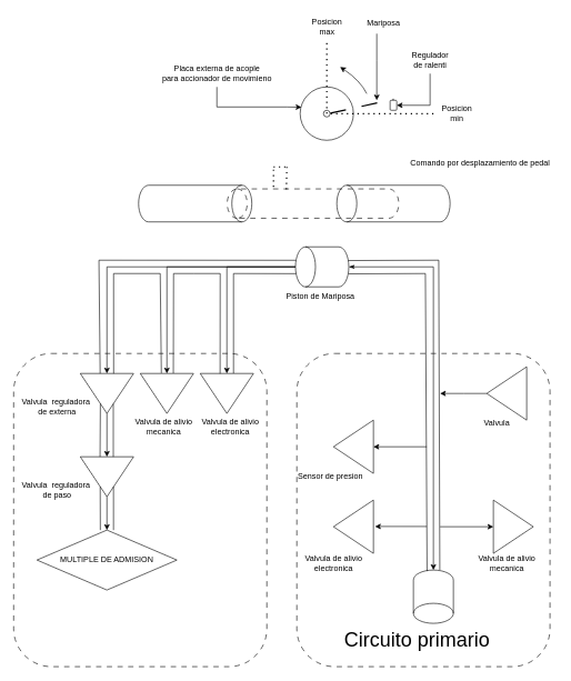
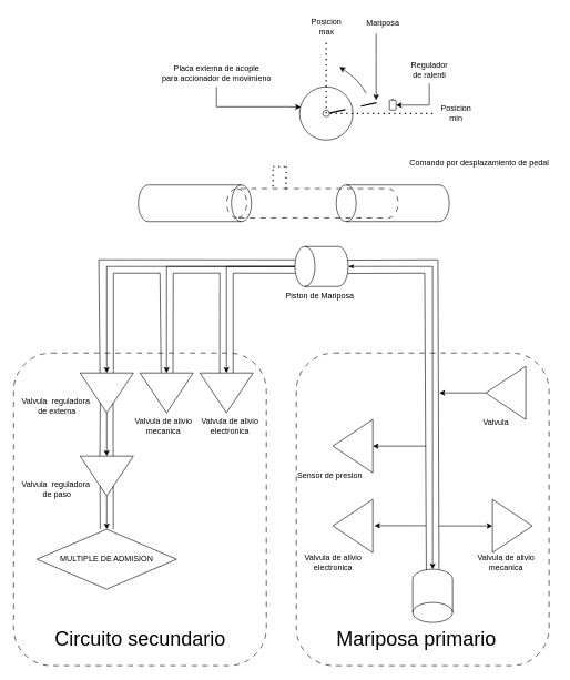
  <mxCell id="0" />
  <mxCell id="1" parent="0" />
  <mxCell id="2" value="" style="rounded=1;whiteSpace=wrap;html=1;fillColor=none;dashed=1;dashPattern=8 8;" vertex="1" parent="1"><mxGeometry x="445" y="530" width="380" height="470" as="geometry" /></mxCell>
  <mxCell id="3" value="" style="rounded=1;whiteSpace=wrap;html=1;fillColor=none;dashed=1;dashPattern=8 8;" vertex="1" parent="1"><mxGeometry x="20" y="530" width="380" height="470" as="geometry" /></mxCell>
  <mxCell id="4" value="" style="ellipse;whiteSpace=wrap;html=1;aspect=fixed;" vertex="1" parent="1"><mxGeometry x="450" y="130" width="80" height="80" as="geometry" /></mxCell>
  <mxCell id="5" value="" style="ellipse;whiteSpace=wrap;html=1;aspect=fixed;" vertex="1" parent="1"><mxGeometry x="485" y="165" width="10" height="10" as="geometry" /></mxCell>
  <mxCell id="6" value="" style="endArrow=none;dashed=1;html=1;dashPattern=12 12;strokeWidth=2;rounded=0;entryX=0.532;entryY=-0.095;entryDx=0;entryDy=0;entryPerimeter=0;exitX=1.025;exitY=0.437;exitDx=0;exitDy=0;exitPerimeter=0;" edge="1" parent="1" source="5" target="15"><mxGeometry width="50" height="50" relative="1" as="geometry"><mxPoint x="495" y="170" as="sourcePoint" /><mxPoint x="575" y="152.5" as="targetPoint" /></mxGeometry></mxCell>
  <mxCell id="7" value="" style="curved=1;endArrow=classic;html=1;rounded=0;" edge="1" parent="1"><mxGeometry width="50" height="50" relative="1" as="geometry"><mxPoint x="550" y="140" as="sourcePoint" /><mxPoint x="510" y="100" as="targetPoint" /><Array as="points"><mxPoint x="540" y="120" /></Array></mxGeometry></mxCell>
  <mxCell id="8" value="" style="endArrow=none;dashed=1;html=1;dashPattern=1 3;strokeWidth=2;rounded=0;" edge="1" parent="1"><mxGeometry width="50" height="50" relative="1" as="geometry"><mxPoint x="650" y="170" as="sourcePoint" /><mxPoint x="490" y="60" as="targetPoint" /><Array as="points"><mxPoint x="490" y="170" /></Array></mxGeometry></mxCell>
  <mxCell id="9" style="edgeStyle=orthogonalEdgeStyle;rounded=0;orthogonalLoop=1;jettySize=auto;html=1;" edge="1" parent="1" source="10"><mxGeometry relative="1" as="geometry"><mxPoint x="565" y="150" as="targetPoint" /><Array as="points"><mxPoint x="565" y="90" /><mxPoint x="565" y="90" /></Array></mxGeometry></mxCell>
  <mxCell id="10" value="Mariposa" style="text;html=1;align=center;verticalAlign=middle;resizable=0;points=[];autosize=1;strokeColor=none;fillColor=none;" vertex="1" parent="1"><mxGeometry x="540" y="20" width="70" height="30" as="geometry" /></mxCell>
  <mxCell id="11" value="Posicion&lt;div&gt;max&lt;/div&gt;" style="text;html=1;align=center;verticalAlign=middle;resizable=0;points=[];autosize=1;strokeColor=none;fillColor=none;" vertex="1" parent="1"><mxGeometry x="455" y="20" width="70" height="40" as="geometry" /></mxCell>
  <mxCell id="12" value="Posicion&lt;div&gt;min&lt;/div&gt;" style="text;html=1;align=center;verticalAlign=middle;resizable=0;points=[];autosize=1;strokeColor=none;fillColor=none;" vertex="1" parent="1"><mxGeometry x="650" y="150" width="70" height="40" as="geometry" /></mxCell>
  <mxCell id="13" value="Placa externa de acople&lt;br&gt;para accionador de movimieno" style="text;html=1;align=center;verticalAlign=middle;resizable=0;points=[];autosize=1;strokeColor=none;fillColor=none;" vertex="1" parent="1"><mxGeometry x="230" y="90" width="190" height="40" as="geometry" /></mxCell>
  <mxCell id="14" style="edgeStyle=orthogonalEdgeStyle;rounded=0;orthogonalLoop=1;jettySize=auto;html=1;entryX=0.025;entryY=0.381;entryDx=0;entryDy=0;entryPerimeter=0;" edge="1" parent="1" source="13" target="4"><mxGeometry relative="1" as="geometry"><Array as="points"><mxPoint x="325" y="160" /><mxPoint x="430" y="160" /></Array></mxGeometry></mxCell>
  <mxCell id="15" value="" style="rounded=1;whiteSpace=wrap;html=1;" vertex="1" parent="1"><mxGeometry x="585" y="150" width="10" height="15" as="geometry" /></mxCell>
  <mxCell id="16" style="edgeStyle=orthogonalEdgeStyle;rounded=0;orthogonalLoop=1;jettySize=auto;html=1;entryX=1;entryY=0.5;entryDx=0;entryDy=0;" edge="1" parent="1" source="17" target="15"><mxGeometry relative="1" as="geometry"><Array as="points"><mxPoint x="645" y="158" /></Array></mxGeometry></mxCell>
- <mxCell id="17" value="Regulador&lt;br&gt;de ralenti" style="text;html=1;align=center;verticalAlign=middle;resizable=0;points=[];autosize=1;strokeColor=none;fillColor=none;" vertex="1" parent="1"><mxGeometry x="605" y="70" width="80" height="40" as="geometry" /></mxCell>
+ <mxCell id="17" value="Regulador&lt;br&gt;de ralenti" style="text;html=1;align=center;verticalAlign=middle;resizable=0;points=[];autosize=1;strokeColor=none;fillColor=none;" vertex="1" parent="1"><mxGeometry x="605" y="85" width="80" height="40" as="geometry" /></mxCell>
  <mxCell id="18" style="edgeStyle=orthogonalEdgeStyle;rounded=0;orthogonalLoop=1;jettySize=auto;html=1;entryX=0;entryY=0.5;entryDx=0;entryDy=0;" edge="1" parent="1" source="21" target="42"><mxGeometry relative="1" as="geometry" /></mxCell>
  <mxCell id="19" style="edgeStyle=orthogonalEdgeStyle;rounded=0;orthogonalLoop=1;jettySize=auto;html=1;entryX=0;entryY=0.5;entryDx=0;entryDy=0;" edge="1" parent="1" source="21" target="40"><mxGeometry relative="1" as="geometry" /></mxCell>
  <mxCell id="20" style="edgeStyle=orthogonalEdgeStyle;rounded=0;orthogonalLoop=1;jettySize=auto;html=1;entryX=0;entryY=0.5;entryDx=0;entryDy=0;" edge="1" parent="1" source="21" target="66"><mxGeometry relative="1" as="geometry" /></mxCell>
  <mxCell id="21" value="" style="shape=cylinder3;whiteSpace=wrap;html=1;boundedLbl=1;backgroundOutline=1;size=15;rotation=-90;" vertex="1" parent="1"><mxGeometry x="453" y="360" width="60" height="80" as="geometry" /></mxCell>
  <mxCell id="22" value="" style="shape=cylinder3;whiteSpace=wrap;html=1;boundedLbl=1;backgroundOutline=1;size=15;rotation=-180;" vertex="1" parent="1"><mxGeometry x="620" y="855" width="60" height="80" as="geometry" /></mxCell>
  <mxCell id="23" value="" style="endArrow=none;html=1;rounded=0;entryX=0.326;entryY=0.995;entryDx=0;entryDy=0;entryPerimeter=0;exitX=0.659;exitY=0.98;exitDx=0;exitDy=0;exitPerimeter=0;" edge="1" parent="1" source="22" target="21"><mxGeometry width="50" height="50" relative="1" as="geometry"><mxPoint x="638" y="548" as="sourcePoint" /><mxPoint x="668" y="470" as="targetPoint" /><Array as="points"><mxPoint x="638" y="410" /></Array></mxGeometry></mxCell>
  <mxCell id="24" value="" style="endArrow=none;html=1;rounded=0;exitX=0.34;exitY=1.003;exitDx=0;exitDy=0;exitPerimeter=0;entryX=0.658;entryY=0.992;entryDx=0;entryDy=0;entryPerimeter=0;" edge="1" parent="1" source="22" target="21"><mxGeometry width="50" height="50" relative="1" as="geometry"><mxPoint x="638" y="538" as="sourcePoint" /><mxPoint x="563" y="400" as="targetPoint" /><Array as="points"><mxPoint x="658" y="390" /></Array></mxGeometry></mxCell>
  <mxCell id="25" style="edgeStyle=orthogonalEdgeStyle;rounded=0;orthogonalLoop=1;jettySize=auto;html=1;entryX=0.5;entryY=1;entryDx=0;entryDy=0;entryPerimeter=0;startArrow=classicThin;startFill=1;" edge="1" parent="1" source="21" target="22"><mxGeometry relative="1" as="geometry" /></mxCell>
  <mxCell id="26" value="Piston de Mariposa" style="text;html=1;align=center;verticalAlign=middle;resizable=0;points=[];autosize=1;strokeColor=none;fillColor=none;" vertex="1" parent="1"><mxGeometry x="415" y="430" width="130" height="30" as="geometry" /></mxCell>
  <mxCell id="27" value="" style="triangle;whiteSpace=wrap;html=1;rotation=-180;" vertex="1" parent="1"><mxGeometry x="500" y="630" width="60" height="80" as="geometry" /></mxCell>
  <mxCell id="28" value="" style="endArrow=classic;html=1;rounded=0;entryX=0;entryY=0.5;entryDx=0;entryDy=0;" edge="1" parent="1" target="27"><mxGeometry width="50" height="50" relative="1" as="geometry"><mxPoint x="640" y="670" as="sourcePoint" /><mxPoint x="630" y="700" as="targetPoint" /></mxGeometry></mxCell>
  <mxCell id="29" value="Valvula de alivio&lt;br&gt;electronica" style="text;html=1;align=center;verticalAlign=middle;resizable=0;points=[];autosize=1;strokeColor=none;fillColor=none;" vertex="1" parent="1"><mxGeometry x="445" y="825" width="110" height="40" as="geometry" /></mxCell>
  <mxCell id="30" style="edgeStyle=orthogonalEdgeStyle;rounded=0;orthogonalLoop=1;jettySize=auto;html=1;" edge="1" parent="1" source="31"><mxGeometry relative="1" as="geometry"><mxPoint x="660" y="590" as="targetPoint" /></mxGeometry></mxCell>
  <mxCell id="31" value="" style="triangle;whiteSpace=wrap;html=1;rotation=-180;" vertex="1" parent="1"><mxGeometry x="730" y="550" width="60" height="80" as="geometry" /></mxCell>
  <mxCell id="32" value="Valvula" style="text;html=1;align=center;verticalAlign=middle;resizable=0;points=[];autosize=1;strokeColor=none;fillColor=none;" vertex="1" parent="1"><mxGeometry x="705" y="620" width="80" height="30" as="geometry" /></mxCell>
  <mxCell id="33" value="" style="triangle;whiteSpace=wrap;html=1;rotation=-180;" vertex="1" parent="1"><mxGeometry x="500" y="750" width="60" height="80" as="geometry" /></mxCell>
  <mxCell id="34" value="" style="endArrow=classic;html=1;rounded=0;entryX=-0.04;entryY=0.505;entryDx=0;entryDy=0;entryPerimeter=0;" edge="1" parent="1" target="33"><mxGeometry width="50" height="50" relative="1" as="geometry"><mxPoint x="640" y="789.66" as="sourcePoint" /><mxPoint x="580" y="790" as="targetPoint" /></mxGeometry></mxCell>
  <mxCell id="35" value="Sensor de presion" style="text;html=1;align=center;verticalAlign=middle;resizable=0;points=[];autosize=1;strokeColor=none;fillColor=none;" vertex="1" parent="1"><mxGeometry x="435" y="700" width="120" height="30" as="geometry" /></mxCell>
  <mxCell id="36" value="Valvula de alivio&lt;br&gt;mecanica" style="text;html=1;align=center;verticalAlign=middle;resizable=0;points=[];autosize=1;strokeColor=none;fillColor=none;" vertex="1" parent="1"><mxGeometry x="705" y="825" width="110" height="40" as="geometry" /></mxCell>
  <mxCell id="37" value="" style="triangle;whiteSpace=wrap;html=1;" vertex="1" parent="1"><mxGeometry x="740" y="750" width="60" height="80" as="geometry" /></mxCell>
  <mxCell id="38" value="" style="endArrow=classic;html=1;rounded=0;entryX=0;entryY=0.5;entryDx=0;entryDy=0;" edge="1" parent="1" target="37"><mxGeometry width="50" height="50" relative="1" as="geometry"><mxPoint x="660" y="790" as="sourcePoint" /><mxPoint x="720" y="780" as="targetPoint" /></mxGeometry></mxCell>
  <mxCell id="39" value="MULTIPLE DE ADMISION" style="rhombus;whiteSpace=wrap;html=1;" vertex="1" parent="1"><mxGeometry x="55" y="795" width="210" height="90" as="geometry" /></mxCell>
  <mxCell id="40" value="" style="triangle;whiteSpace=wrap;html=1;rotation=90;" vertex="1" parent="1"><mxGeometry x="310" y="550" width="60" height="80" as="geometry" /></mxCell>
  <mxCell id="41" value="" style="edgeStyle=orthogonalEdgeStyle;rounded=0;orthogonalLoop=1;jettySize=auto;html=1;" edge="1" parent="1" source="53" target="39"><mxGeometry relative="1" as="geometry" /></mxCell>
  <mxCell id="42" value="" style="triangle;whiteSpace=wrap;html=1;rotation=90;" vertex="1" parent="1"><mxGeometry x="130" y="550" width="60" height="80" as="geometry" /></mxCell>
  <mxCell id="43" value="Valvula de alivio&lt;br&gt;electronica" style="text;html=1;align=center;verticalAlign=middle;resizable=0;points=[];autosize=1;strokeColor=none;fillColor=none;" vertex="1" parent="1"><mxGeometry x="290" y="620" width="110" height="40" as="geometry" /></mxCell>
  <mxCell id="44" value="Valvula&amp;nbsp; reguladora&amp;nbsp;&lt;br&gt;de externa" style="text;html=1;align=center;verticalAlign=middle;resizable=0;points=[];autosize=1;strokeColor=none;fillColor=none;" vertex="1" parent="1"><mxGeometry x="20" y="590" width="130" height="40" as="geometry" /></mxCell>
  <mxCell id="45" value="" style="endArrow=none;html=1;rounded=0;entryX=0.665;entryY=0.007;entryDx=0;entryDy=0;entryPerimeter=0;exitX=0.001;exitY=0.627;exitDx=0;exitDy=0;exitPerimeter=0;" edge="1" parent="1" source="42" target="21"><mxGeometry width="50" height="50" relative="1" as="geometry"><mxPoint x="198" y="410" as="sourcePoint" /><mxPoint x="478" y="390" as="targetPoint" /><Array as="points"><mxPoint x="148" y="390" /></Array></mxGeometry></mxCell>
  <mxCell id="46" value="" style="endArrow=none;html=1;rounded=0;exitX=0.002;exitY=0.374;exitDx=0;exitDy=0;exitPerimeter=0;" edge="1" parent="1" source="42"><mxGeometry width="50" height="50" relative="1" as="geometry"><mxPoint x="228" y="470" as="sourcePoint" /><mxPoint x="170" y="410" as="targetPoint" /><Array as="points"><mxPoint x="170" y="410" /></Array></mxGeometry></mxCell>
  <mxCell id="47" value="" style="endArrow=none;html=1;rounded=0;exitX=-0.002;exitY=0.379;exitDx=0;exitDy=0;exitPerimeter=0;" edge="1" parent="1" source="66"><mxGeometry width="50" height="50" relative="1" as="geometry"><mxPoint x="300.08" y="589.34" as="sourcePoint" /><mxPoint x="290" y="410" as="targetPoint" /><Array as="points"><mxPoint x="260" y="410" /></Array></mxGeometry></mxCell>
  <mxCell id="48" value="" style="endArrow=none;html=1;rounded=0;entryX=0.33;entryY=0.01;entryDx=0;entryDy=0;entryPerimeter=0;" edge="1" parent="1" target="21"><mxGeometry width="50" height="50" relative="1" as="geometry"><mxPoint x="350" y="410" as="sourcePoint" /><mxPoint x="341" y="420" as="targetPoint" /></mxGeometry></mxCell>
  <mxCell id="49" value="" style="endArrow=none;html=1;rounded=0;exitX=-0.003;exitY=0.375;exitDx=0;exitDy=0;exitPerimeter=0;" edge="1" parent="1" source="40"><mxGeometry width="50" height="50" relative="1" as="geometry"><mxPoint x="368" y="470" as="sourcePoint" /><mxPoint x="350" y="410" as="targetPoint" /></mxGeometry></mxCell>
  <mxCell id="50" value="" style="endArrow=none;html=1;rounded=0;entryX=0.757;entryY=0.623;entryDx=0;entryDy=0;entryPerimeter=0;exitX=0.017;exitY=0.629;exitDx=0;exitDy=0;exitPerimeter=0;" edge="1" parent="1" source="53" target="42"><mxGeometry width="50" height="50" relative="1" as="geometry"><mxPoint x="150" y="680" as="sourcePoint" /><mxPoint x="210" y="620" as="targetPoint" /></mxGeometry></mxCell>
  <mxCell id="51" value="" style="endArrow=none;html=1;rounded=0;exitX=0.023;exitY=0.38;exitDx=0;exitDy=0;exitPerimeter=0;entryX=0.758;entryY=0.38;entryDx=0;entryDy=0;entryPerimeter=0;" edge="1" parent="1" source="53" target="42"><mxGeometry width="50" height="50" relative="1" as="geometry"><mxPoint x="200" y="670" as="sourcePoint" /><mxPoint x="250" y="620" as="targetPoint" /></mxGeometry></mxCell>
  <mxCell id="52" value="" style="edgeStyle=orthogonalEdgeStyle;rounded=0;orthogonalLoop=1;jettySize=auto;html=1;" edge="1" parent="1" source="42" target="53"><mxGeometry relative="1" as="geometry"><mxPoint x="160" y="620" as="sourcePoint" /><mxPoint x="160" y="785" as="targetPoint" /></mxGeometry></mxCell>
  <mxCell id="53" value="" style="triangle;whiteSpace=wrap;html=1;rotation=90;" vertex="1" parent="1"><mxGeometry x="130" y="675" width="60" height="80" as="geometry" /></mxCell>
  <mxCell id="54" value="Valvula&amp;nbsp; reguladora&amp;nbsp;&lt;br&gt;de paso" style="text;html=1;align=center;verticalAlign=middle;resizable=0;points=[];autosize=1;strokeColor=none;fillColor=none;" vertex="1" parent="1"><mxGeometry x="20" y="715" width="130" height="40" as="geometry" /></mxCell>
  <mxCell id="55" value="" style="endArrow=none;html=1;rounded=0;entryX=0.751;entryY=0.626;entryDx=0;entryDy=0;entryPerimeter=0;exitX=0.453;exitY=0.001;exitDx=0;exitDy=0;exitPerimeter=0;" edge="1" parent="1" source="39" target="53"><mxGeometry width="50" height="50" relative="1" as="geometry"><mxPoint x="150" y="790" as="sourcePoint" /><mxPoint x="120" y="700" as="targetPoint" /></mxGeometry></mxCell>
  <mxCell id="56" value="" style="endArrow=none;html=1;rounded=0;entryX=0.747;entryY=0.377;entryDx=0;entryDy=0;entryPerimeter=0;exitX=0.547;exitY=0.001;exitDx=0;exitDy=0;exitPerimeter=0;" edge="1" parent="1" source="39" target="53"><mxGeometry width="50" height="50" relative="1" as="geometry"><mxPoint x="170" y="795" as="sourcePoint" /><mxPoint x="170" y="730" as="targetPoint" /></mxGeometry></mxCell>
- <mxCell id="58" value="&lt;font style=&quot;font-size: 30px;&quot;&gt;Circuito primario&lt;/font&gt;" style="text;html=1;align=center;verticalAlign=middle;resizable=0;points=[];autosize=1;strokeColor=none;fillColor=none;" vertex="1" parent="1"><mxGeometry x="505" y="935" width="240" height="50" as="geometry" /></mxCell>
+ <mxCell id="57" value="&lt;font style=&quot;font-size: 30px;&quot;&gt;Circuito secundario&lt;/font&gt;" style="text;html=1;align=center;verticalAlign=middle;resizable=0;points=[];autosize=1;strokeColor=none;fillColor=none;" vertex="1" parent="1"><mxGeometry x="70" y="935" width="280" height="50" as="geometry" /></mxCell>
+ <mxCell id="58" value="&lt;font style=&quot;font-size: 30px;&quot;&gt;Mariposa primario&lt;/font&gt;" style="text;html=1;align=center;verticalAlign=middle;resizable=0;points=[];autosize=1;strokeColor=none;fillColor=none;" vertex="1" parent="1"><mxGeometry x="505" y="935" width="240" height="50" as="geometry" /></mxCell>
  <mxCell id="59" value="" style="shape=cylinder3;whiteSpace=wrap;html=1;boundedLbl=1;backgroundOutline=1;size=15;rotation=-90;fillColor=none;" vertex="1" parent="1"><mxGeometry x="562.5" y="220" width="55" height="170" as="geometry" /></mxCell>
  <mxCell id="60" value="" style="shape=cylinder3;whiteSpace=wrap;html=1;boundedLbl=1;backgroundOutline=1;size=15;rotation=-90;fillColor=none;dashed=1;dashPattern=8 8;" vertex="1" parent="1"><mxGeometry x="447.25" y="176.25" width="44" height="257.5" as="geometry" /></mxCell>
  <mxCell id="61" value="" style="shape=cylinder3;whiteSpace=wrap;html=1;boundedLbl=1;backgroundOutline=1;size=15;rotation=90;fillColor=none;" vertex="1" parent="1"><mxGeometry x="265" y="220" width="55" height="170" as="geometry" /></mxCell>
  <mxCell id="62" value="" style="endArrow=none;dashed=1;html=1;dashPattern=1 3;strokeWidth=2;rounded=0;" edge="1" parent="1"><mxGeometry width="50" height="50" relative="1" as="geometry"><mxPoint x="410" y="280" as="sourcePoint" /><mxPoint x="410" y="250" as="targetPoint" /></mxGeometry></mxCell>
  <mxCell id="63" value="" style="endArrow=none;dashed=1;html=1;dashPattern=1 3;strokeWidth=2;rounded=0;exitX=0.983;exitY=0.345;exitDx=0;exitDy=0;exitPerimeter=0;" edge="1" parent="1" source="60"><mxGeometry width="50" height="50" relative="1" as="geometry"><mxPoint x="380" y="300" as="sourcePoint" /><mxPoint x="430" y="250" as="targetPoint" /></mxGeometry></mxCell>
  <mxCell id="64" value="" style="endArrow=none;dashed=1;html=1;dashPattern=1 3;strokeWidth=2;rounded=0;" edge="1" parent="1"><mxGeometry width="50" height="50" relative="1" as="geometry"><mxPoint x="410" y="250" as="sourcePoint" /><mxPoint x="430" y="250" as="targetPoint" /></mxGeometry></mxCell>
  <mxCell id="65" value="Comando por desplazamiento de pedal" style="text;html=1;align=center;verticalAlign=middle;resizable=0;points=[];autosize=1;strokeColor=none;fillColor=none;" vertex="1" parent="1"><mxGeometry x="605" y="230" width="230" height="30" as="geometry" /></mxCell>
  <mxCell id="66" value="" style="triangle;whiteSpace=wrap;html=1;rotation=90;" vertex="1" parent="1"><mxGeometry x="220" y="550" width="60" height="80" as="geometry" /></mxCell>
  <mxCell id="67" value="" style="endArrow=none;html=1;rounded=0;entryX=-0.009;entryY=0.604;entryDx=0;entryDy=0;entryPerimeter=0;" edge="1" parent="1" target="66"><mxGeometry width="50" height="50" relative="1" as="geometry"><mxPoint x="170" y="410" as="sourcePoint" /><mxPoint x="230" y="410" as="targetPoint" /><Array as="points"><mxPoint x="240" y="410" /></Array></mxGeometry></mxCell>
  <mxCell id="68" value="" style="endArrow=none;html=1;rounded=0;exitX=0.006;exitY=0.627;exitDx=0;exitDy=0;exitPerimeter=0;" edge="1" parent="1" source="40"><mxGeometry width="50" height="50" relative="1" as="geometry"><mxPoint x="200" y="480" as="sourcePoint" /><mxPoint x="290" y="410" as="targetPoint" /><Array as="points"><mxPoint x="330" y="410" /></Array></mxGeometry></mxCell>
  <mxCell id="69" value="Valvula de alivio&lt;br&gt;mecanica" style="text;html=1;align=center;verticalAlign=middle;resizable=0;points=[];autosize=1;strokeColor=none;fillColor=none;" vertex="1" parent="1"><mxGeometry x="190" y="620" width="110" height="40" as="geometry" /></mxCell>
